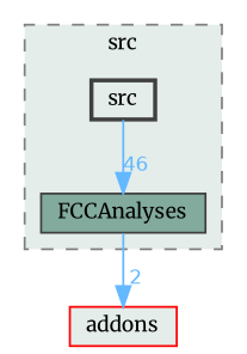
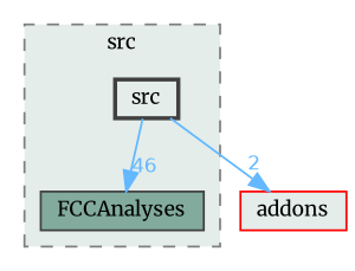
  digraph {
    compound=true
    fontname=Merriweather
    node [color=grey25 fillcolor="#e4edea" fontname=Merriweather fontsize=10 shape=box style=filled]
    edge [color=steelblue1 fontcolor=steelblue1 fontname=Merriweather fontsize=10 labeldistance=1.5 labelfontname=Helvetica labelfontsize=10]
    n1 [fillcolor="#82ab9d" height=0.2 label=FCCAnalyses width=0.4]
    n2 [height=0.2 label=src style="filled,bold" width=0.4]
    n3 [color=red height=0.2 label=addons width=0.4]
    subgraph cluster_1 {
      bgcolor="#e4edea"
      fontsize=10
      label=src
      pencolor=grey50
      style="filled,dashed"
      n1
      n2
    }
    n2 -> n1 [headlabel=46]
-   n1 -> n3 [headlabel=2]
+   n2 -> n3 [headlabel=2]
  }
